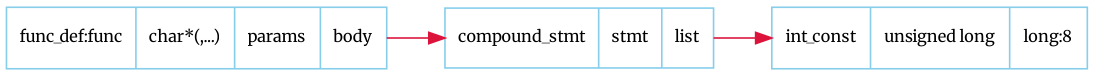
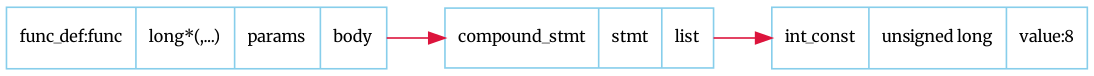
  digraph {
    fontname=Merriweather
    rankdir=LR
    node [color=skyblue fontname=Merriweather fontsize=10 shape=record]
    edge [color=crimson fontname=Merriweather fontsize=10 headport=head style=solid]
-   n1 [label="{<head>func_def:func|<type>char*(,...)|<params>params|<body>body}"]
+   n1 [label="{<head>func_def:func|<type>long*(,...)|<params>params|<body>body}"]
    n2 [label="{<head>compound_stmt|stmt|<list>list}"]
-   n3 [label="{<head>int_const|<type>unsigned long|long:8}"]
+   n3 [label="{<head>int_const|<type>unsigned long|value:8}"]
    n1 -> n2 [tailport=body]
    n2 -> n3 [tailport=list]
  }
